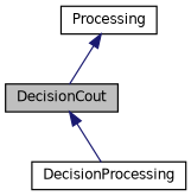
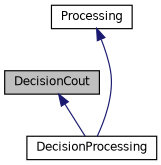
  digraph {
    node [color=black fillcolor=white fontname=Helvetica fontsize=10 shape=record style=filled]
    edge [color=midnightblue dir=back fontname=Helvetica fontsize=10 labelfontname=Helvetica labelfontsize=10 style=solid]
    n1 [fillcolor=grey75 fontcolor=black height=0.2 label=DecisionCout width=0.4]
    n2 [height=0.2 label=DecisionProcessing width=0.4]
    n3 [height=0.2 label=Processing width=0.4]
    n1 -> n2
-   n3 -> n1
+   n3 -> n2
  }
